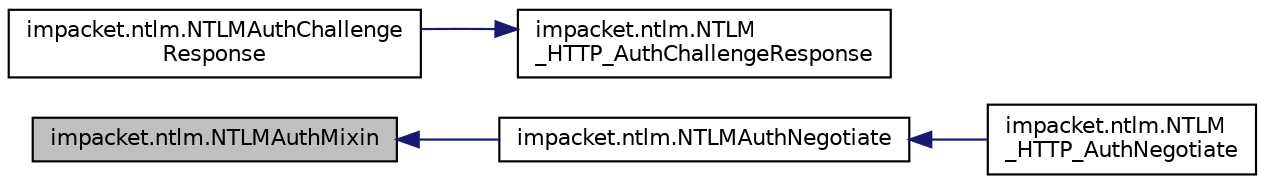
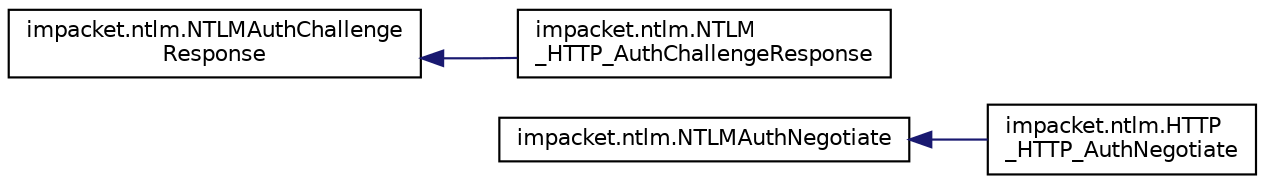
  digraph {
    rankdir=LR
    node [color=black fillcolor=white fontname=Helvetica fontsize=10 shape=record style=filled]
    edge [color=midnightblue dir=back fontname=Helvetica fontsize=10 labelfontname=Helvetica labelfontsize=10 style=solid]
-   n1 [fillcolor=grey75 fontcolor=black height=0.2 label="impacket.ntlm.NTLMAuthMixin" width=0.4]
    n2 [height=0.2 label="impacket.ntlm.NTLMAuthNegotiate" width=0.4]
    n3 [height=0.2 label="impacket.ntlm.NTLMAuthChallenge\lResponse" width=0.4]
    n4 [height=0.2 label="impacket.ntlm.NTLM\l_HTTP_AuthChallengeResponse" width=0.4]
-   n5 [height=0.2 label="impacket.ntlm.NTLM\l_HTTP_AuthNegotiate" width=0.4]
-   n1 -> n2
+   n5 [height=0.2 label="impacket.ntlm.HTTP\l_HTTP_AuthNegotiate" width=0.4]
    n2 -> n5
-   n4 -> n3
+   n3 -> n4
  }
